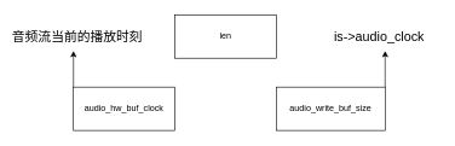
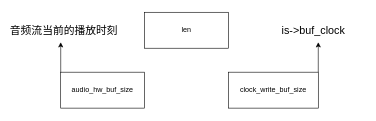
  <mxCell id="0" />
  <mxCell id="1" parent="0" />
- <mxCell id="2" value="audio_hw_buf_clock" style="rounded=0;whiteSpace=wrap;html=1;" parent="1" vertex="1"><mxGeometry x="100" y="120" width="140" height="60" as="geometry" /></mxCell>
- <mxCell id="3" value="audio_write_buf_size" style="rounded=0;whiteSpace=wrap;html=1;" vertex="1" parent="1"><mxGeometry x="380" y="120" width="150" height="60" as="geometry" /></mxCell>
+ <mxCell id="2" value="audio_hw_buf_size" style="rounded=0;whiteSpace=wrap;html=1;" parent="1" vertex="1"><mxGeometry x="100" y="120" width="140" height="60" as="geometry" /></mxCell>
+ <mxCell id="3" value="clock_write_buf_size" style="rounded=0;whiteSpace=wrap;html=1;" vertex="1" parent="1"><mxGeometry x="380" y="120" width="150" height="60" as="geometry" /></mxCell>
  <mxCell id="4" value="len" style="rounded=0;whiteSpace=wrap;html=1;" vertex="1" parent="1"><mxGeometry x="240" y="20" width="140" height="60" as="geometry" /></mxCell>
  <mxCell id="5" value="" style="endArrow=classic;html=1;rounded=0;exitX=1;exitY=0;exitDx=0;exitDy=0;" edge="1" parent="1" source="3"><mxGeometry width="50" height="50" relative="1" as="geometry"><mxPoint x="540" y="190" as="sourcePoint" /><mxPoint x="530" y="70" as="targetPoint" /></mxGeometry></mxCell>
- <mxCell id="6" value="&amp;nbsp;is-&amp;gt;audio_clock" style="text;strokeColor=none;fillColor=none;html=1;fontSize=18;fontStyle=0;verticalAlign=middle;align=center;fontColor=default;" vertex="1" parent="1"><mxGeometry x="434" y="30" width="170" height="40" as="geometry" /></mxCell>
+ <mxCell id="6" value="&amp;nbsp;is-&amp;gt;buf_clock" style="text;strokeColor=none;fillColor=none;html=1;fontSize=18;fontStyle=0;verticalAlign=middle;align=center;fontColor=default;" vertex="1" parent="1"><mxGeometry x="434" y="30" width="170" height="40" as="geometry" /></mxCell>
  <mxCell id="7" value="" style="endArrow=classic;html=1;rounded=0;fontSize=18;fontColor=default;" edge="1" parent="1"><mxGeometry width="50" height="50" relative="1" as="geometry"><mxPoint x="100" y="121" as="sourcePoint" /><mxPoint x="100" y="70" as="targetPoint" /></mxGeometry></mxCell>
  <mxCell id="8" value="音频流当前的播放时刻" style="text;strokeColor=none;fillColor=none;html=1;fontSize=18;fontStyle=0;verticalAlign=middle;align=center;fontColor=default;" vertex="1" parent="1"><mxGeometry x="20" y="30" width="170" height="40" as="geometry" /></mxCell>
